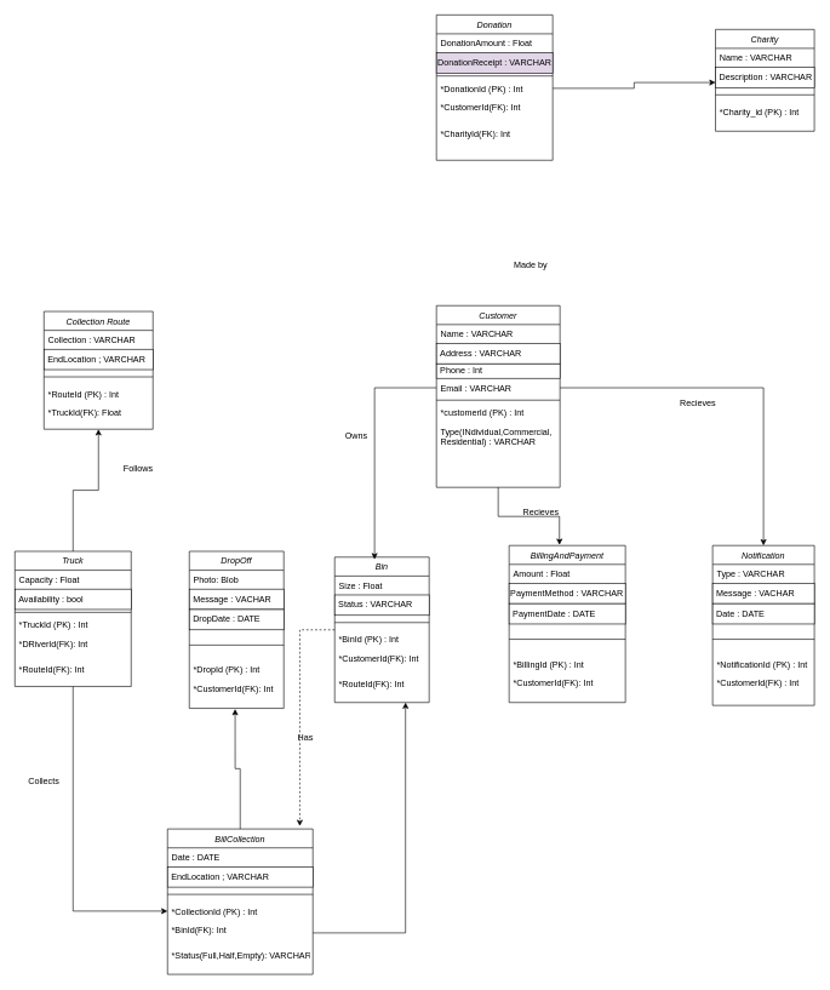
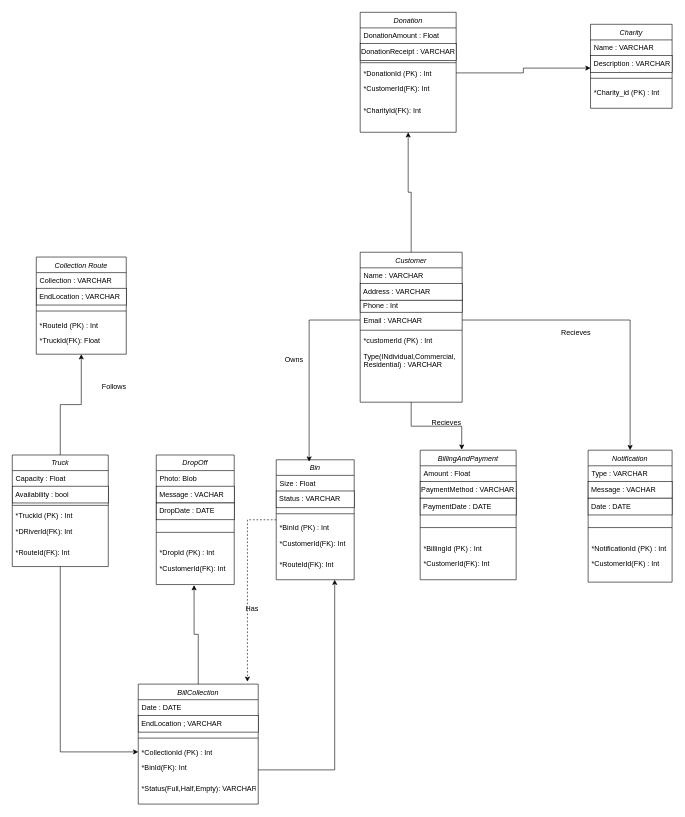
  <mxCell id="0" />
  <mxCell id="1" parent="0" />
+ <mxCell id="2" style="edgeStyle=orthogonalEdgeStyle;rounded=0;orthogonalLoop=1;jettySize=auto;html=1;entryX=0.5;entryY=1;entryDx=0;entryDy=0;" parent="1" source="3" target="11" edge="1"><mxGeometry relative="1" as="geometry" /></mxCell>
  <mxCell id="3" value="Customer" style="swimlane;fontStyle=2;align=center;verticalAlign=top;childLayout=stackLayout;horizontal=1;startSize=26;horizontalStack=0;resizeParent=1;resizeLast=0;collapsible=1;marginBottom=0;rounded=0;shadow=0;strokeWidth=1;" parent="1" vertex="1"><mxGeometry x="600" y="420" width="170" height="250" as="geometry"><mxRectangle x="324" y="240" width="160" height="26" as="alternateBounds" /></mxGeometry></mxCell>
  <mxCell id="4" value="Name : VARCHAR" style="text;align=left;verticalAlign=top;spacingLeft=4;spacingRight=4;overflow=hidden;rotatable=0;points=[[0,0.5],[1,0.5]];portConstraint=eastwest;rounded=0;shadow=0;html=0;" parent="3" vertex="1"><mxGeometry y="26" width="170" height="26" as="geometry" /></mxCell>
  <mxCell id="5" value="&amp;nbsp;Address : VARCHAR" style="rounded=0;whiteSpace=wrap;html=1;align=left;" parent="3" vertex="1"><mxGeometry y="52" width="170" height="28" as="geometry" /></mxCell>
  <mxCell id="6" value="&amp;nbsp;Phone : Int" style="rounded=0;whiteSpace=wrap;html=1;align=left;" parent="3" vertex="1"><mxGeometry y="80" width="170" height="20" as="geometry" /></mxCell>
  <mxCell id="7" value="Email : VARCHAR" style="text;align=left;verticalAlign=top;spacingLeft=4;spacingRight=4;overflow=hidden;rotatable=0;points=[[0,0.5],[1,0.5]];portConstraint=eastwest;rounded=0;shadow=0;html=0;" parent="3" vertex="1"><mxGeometry y="100" width="170" height="26" as="geometry" /></mxCell>
  <mxCell id="8" value="" style="line;html=1;strokeWidth=1;align=left;verticalAlign=middle;spacingTop=-1;spacingLeft=3;spacingRight=3;rotatable=0;labelPosition=right;points=[];portConstraint=eastwest;" parent="3" vertex="1"><mxGeometry y="126" width="170" height="8" as="geometry" /></mxCell>
  <mxCell id="9" value="*customerId (PK) : Int" style="text;align=left;verticalAlign=top;spacingLeft=4;spacingRight=4;overflow=hidden;rotatable=0;points=[[0,0.5],[1,0.5]];portConstraint=eastwest;" parent="3" vertex="1"><mxGeometry y="134" width="170" height="26" as="geometry" /></mxCell>
  <mxCell id="10" value="Type(INdividual,Commercial,&#10;Residential) : VARCHAR" style="text;align=left;verticalAlign=top;spacingLeft=4;spacingRight=4;overflow=hidden;rotatable=0;points=[[0,0.5],[1,0.5]];portConstraint=eastwest;" parent="3" vertex="1"><mxGeometry y="160" width="170" height="46" as="geometry" /></mxCell>
  <mxCell id="11" value="Donation" style="swimlane;fontStyle=2;align=center;verticalAlign=top;childLayout=stackLayout;horizontal=1;startSize=26;horizontalStack=0;resizeParent=1;resizeLast=0;collapsible=1;marginBottom=0;rounded=0;shadow=0;strokeWidth=1;" parent="1" vertex="1"><mxGeometry x="600" y="20" width="160" height="200" as="geometry"><mxRectangle x="324" y="240" width="160" height="26" as="alternateBounds" /></mxGeometry></mxCell>
  <mxCell id="12" value="DonationAmount : Float" style="text;align=left;verticalAlign=top;spacingLeft=4;spacingRight=4;overflow=hidden;rotatable=0;points=[[0,0.5],[1,0.5]];portConstraint=eastwest;rounded=0;shadow=0;html=0;" parent="11" vertex="1"><mxGeometry y="26" width="160" height="26" as="geometry" /></mxCell>
- <mxCell id="13" value="DonationReceipt : VARCHAR" style="rounded=0;whiteSpace=wrap;html=1;align=left;fillColor=#e1d5e7;" parent="11" vertex="1"><mxGeometry y="52" width="160" height="28" as="geometry" /></mxCell>
+ <mxCell id="13" value="DonationReceipt : VARCHAR" style="rounded=0;whiteSpace=wrap;html=1;align=left;" parent="11" vertex="1"><mxGeometry y="52" width="160" height="28" as="geometry" /></mxCell>
  <mxCell id="14" value="" style="line;html=1;strokeWidth=1;align=left;verticalAlign=middle;spacingTop=-1;spacingLeft=3;spacingRight=3;rotatable=0;labelPosition=right;points=[];portConstraint=eastwest;" parent="11" vertex="1"><mxGeometry y="80" width="160" height="8" as="geometry" /></mxCell>
  <mxCell id="15" value="*DonationId (PK) : Int" style="text;align=left;verticalAlign=top;spacingLeft=4;spacingRight=4;overflow=hidden;rotatable=0;points=[[0,0.5],[1,0.5]];portConstraint=eastwest;" parent="11" vertex="1"><mxGeometry y="88" width="160" height="26" as="geometry" /></mxCell>
  <mxCell id="16" value="*CustomerId(FK): Int" style="text;align=left;verticalAlign=top;spacingLeft=4;spacingRight=4;overflow=hidden;rotatable=0;points=[[0,0.5],[1,0.5]];portConstraint=eastwest;" parent="11" vertex="1"><mxGeometry y="114" width="160" height="36" as="geometry" /></mxCell>
  <mxCell id="17" value="*CharityId(FK): Int" style="text;align=left;verticalAlign=top;spacingLeft=4;spacingRight=4;overflow=hidden;rotatable=0;points=[[0,0.5],[1,0.5]];portConstraint=eastwest;" parent="11" vertex="1"><mxGeometry y="150" width="160" height="36" as="geometry" /></mxCell>
  <mxCell id="18" style="edgeStyle=orthogonalEdgeStyle;rounded=0;orthogonalLoop=1;jettySize=auto;html=1;entryX=0.5;entryY=1;entryDx=0;entryDy=0;" parent="1" source="19" target="33" edge="1"><mxGeometry relative="1" as="geometry" /></mxCell>
  <mxCell id="19" value="Truck" style="swimlane;fontStyle=2;align=center;verticalAlign=top;childLayout=stackLayout;horizontal=1;startSize=26;horizontalStack=0;resizeParent=1;resizeLast=0;collapsible=1;marginBottom=0;rounded=0;shadow=0;strokeWidth=1;" parent="1" vertex="1"><mxGeometry x="20" y="758" width="160" height="186" as="geometry"><mxRectangle x="324" y="240" width="160" height="26" as="alternateBounds" /></mxGeometry></mxCell>
  <mxCell id="20" value="Capacity : Float" style="text;align=left;verticalAlign=top;spacingLeft=4;spacingRight=4;overflow=hidden;rotatable=0;points=[[0,0.5],[1,0.5]];portConstraint=eastwest;rounded=0;shadow=0;html=0;" parent="19" vertex="1"><mxGeometry y="26" width="160" height="26" as="geometry" /></mxCell>
  <mxCell id="21" value="&amp;nbsp;Availability : bool" style="rounded=0;whiteSpace=wrap;html=1;align=left;" parent="19" vertex="1"><mxGeometry y="52" width="160" height="28" as="geometry" /></mxCell>
  <mxCell id="22" value="" style="line;html=1;strokeWidth=1;align=left;verticalAlign=middle;spacingTop=-1;spacingLeft=3;spacingRight=3;rotatable=0;labelPosition=right;points=[];portConstraint=eastwest;" parent="19" vertex="1"><mxGeometry y="80" width="160" height="8" as="geometry" /></mxCell>
  <mxCell id="23" value="*TruckId (PK) : Int" style="text;align=left;verticalAlign=top;spacingLeft=4;spacingRight=4;overflow=hidden;rotatable=0;points=[[0,0.5],[1,0.5]];portConstraint=eastwest;" parent="19" vertex="1"><mxGeometry y="88" width="160" height="26" as="geometry" /></mxCell>
  <mxCell id="24" value="*DRiverId(FK): Int" style="text;align=left;verticalAlign=top;spacingLeft=4;spacingRight=4;overflow=hidden;rotatable=0;points=[[0,0.5],[1,0.5]];portConstraint=eastwest;" parent="19" vertex="1"><mxGeometry y="114" width="160" height="36" as="geometry" /></mxCell>
  <mxCell id="25" value="*RouteId(FK): Int" style="text;align=left;verticalAlign=top;spacingLeft=4;spacingRight=4;overflow=hidden;rotatable=0;points=[[0,0.5],[1,0.5]];portConstraint=eastwest;" parent="19" vertex="1"><mxGeometry y="150" width="160" height="36" as="geometry" /></mxCell>
  <mxCell id="26" value="Bin" style="swimlane;fontStyle=2;align=center;verticalAlign=top;childLayout=stackLayout;horizontal=1;startSize=26;horizontalStack=0;resizeParent=1;resizeLast=0;collapsible=1;marginBottom=0;rounded=0;shadow=0;strokeWidth=1;" parent="1" vertex="1"><mxGeometry x="460" y="766" width="130" height="200" as="geometry"><mxRectangle x="324" y="240" width="160" height="26" as="alternateBounds" /></mxGeometry></mxCell>
  <mxCell id="27" value="Size : Float" style="text;align=left;verticalAlign=top;spacingLeft=4;spacingRight=4;overflow=hidden;rotatable=0;points=[[0,0.5],[1,0.5]];portConstraint=eastwest;rounded=0;shadow=0;html=0;" parent="26" vertex="1"><mxGeometry y="26" width="130" height="26" as="geometry" /></mxCell>
  <mxCell id="28" value="&amp;nbsp;Status : VARCHAR" style="rounded=0;whiteSpace=wrap;html=1;align=left;" parent="26" vertex="1"><mxGeometry y="52" width="130" height="28" as="geometry" /></mxCell>
  <mxCell id="29" value="" style="line;html=1;strokeWidth=1;align=left;verticalAlign=middle;spacingTop=-1;spacingLeft=3;spacingRight=3;rotatable=0;labelPosition=right;points=[];portConstraint=eastwest;" parent="26" vertex="1"><mxGeometry y="80" width="130" height="20" as="geometry" /></mxCell>
  <mxCell id="30" value="*BinId (PK) : Int" style="text;align=left;verticalAlign=top;spacingLeft=4;spacingRight=4;overflow=hidden;rotatable=0;points=[[0,0.5],[1,0.5]];portConstraint=eastwest;" parent="26" vertex="1"><mxGeometry y="100" width="130" height="26" as="geometry" /></mxCell>
  <mxCell id="31" value="*CustomerId(FK): Int" style="text;align=left;verticalAlign=top;spacingLeft=4;spacingRight=4;overflow=hidden;rotatable=0;points=[[0,0.5],[1,0.5]];portConstraint=eastwest;" parent="26" vertex="1"><mxGeometry y="126" width="130" height="36" as="geometry" /></mxCell>
  <mxCell id="32" value="*RouteId(FK): Int" style="text;align=left;verticalAlign=top;spacingLeft=4;spacingRight=4;overflow=hidden;rotatable=0;points=[[0,0.5],[1,0.5]];portConstraint=eastwest;" parent="26" vertex="1"><mxGeometry y="162" width="130" height="36" as="geometry" /></mxCell>
  <mxCell id="33" value="Collection Route" style="swimlane;fontStyle=2;align=center;verticalAlign=top;childLayout=stackLayout;horizontal=1;startSize=26;horizontalStack=0;resizeParent=1;resizeLast=0;collapsible=1;marginBottom=0;rounded=0;shadow=0;strokeWidth=1;" parent="1" vertex="1"><mxGeometry x="60" y="428" width="150" height="162" as="geometry"><mxRectangle x="324" y="240" width="160" height="26" as="alternateBounds" /></mxGeometry></mxCell>
  <mxCell id="34" value="Collection : VARCHAR" style="text;align=left;verticalAlign=top;spacingLeft=4;spacingRight=4;overflow=hidden;rotatable=0;points=[[0,0.5],[1,0.5]];portConstraint=eastwest;rounded=0;shadow=0;html=0;" parent="33" vertex="1"><mxGeometry y="26" width="150" height="26" as="geometry" /></mxCell>
  <mxCell id="35" value="&amp;nbsp;EndLocation ; VARCHAR" style="rounded=0;whiteSpace=wrap;html=1;align=left;" parent="33" vertex="1"><mxGeometry y="52" width="150" height="28" as="geometry" /></mxCell>
  <mxCell id="36" value="" style="line;html=1;strokeWidth=1;align=left;verticalAlign=middle;spacingTop=-1;spacingLeft=3;spacingRight=3;rotatable=0;labelPosition=right;points=[];portConstraint=eastwest;" parent="33" vertex="1"><mxGeometry y="80" width="150" height="20" as="geometry" /></mxCell>
  <mxCell id="37" value="*RouteId (PK) : Int" style="text;align=left;verticalAlign=top;spacingLeft=4;spacingRight=4;overflow=hidden;rotatable=0;points=[[0,0.5],[1,0.5]];portConstraint=eastwest;" parent="33" vertex="1"><mxGeometry y="100" width="150" height="26" as="geometry" /></mxCell>
  <mxCell id="38" value="*TruckId(FK): Float" style="text;align=left;verticalAlign=top;spacingLeft=4;spacingRight=4;overflow=hidden;rotatable=0;points=[[0,0.5],[1,0.5]];portConstraint=eastwest;" parent="33" vertex="1"><mxGeometry y="126" width="150" height="36" as="geometry" /></mxCell>
  <mxCell id="39" value="Charity" style="swimlane;fontStyle=2;align=center;verticalAlign=top;childLayout=stackLayout;horizontal=1;startSize=26;horizontalStack=0;resizeParent=1;resizeLast=0;collapsible=1;marginBottom=0;rounded=0;shadow=0;strokeWidth=1;" parent="1" vertex="1"><mxGeometry x="984" y="40" width="136" height="140" as="geometry"><mxRectangle x="324" y="240" width="160" height="26" as="alternateBounds" /></mxGeometry></mxCell>
  <mxCell id="40" value="Name : VARCHAR" style="text;align=left;verticalAlign=top;spacingLeft=4;spacingRight=4;overflow=hidden;rotatable=0;points=[[0,0.5],[1,0.5]];portConstraint=eastwest;rounded=0;shadow=0;html=0;" parent="39" vertex="1"><mxGeometry y="26" width="136" height="26" as="geometry" /></mxCell>
  <mxCell id="41" value="&amp;nbsp;Description : VARCHAR" style="rounded=0;whiteSpace=wrap;html=1;align=left;" parent="39" vertex="1"><mxGeometry y="52" width="136" height="28" as="geometry" /></mxCell>
  <mxCell id="42" value="" style="line;html=1;strokeWidth=1;align=left;verticalAlign=middle;spacingTop=-1;spacingLeft=3;spacingRight=3;rotatable=0;labelPosition=right;points=[];portConstraint=eastwest;" parent="39" vertex="1"><mxGeometry y="80" width="136" height="20" as="geometry" /></mxCell>
  <mxCell id="43" value="*Charity_id (PK) : Int" style="text;align=left;verticalAlign=top;spacingLeft=4;spacingRight=4;overflow=hidden;rotatable=0;points=[[0,0.5],[1,0.5]];portConstraint=eastwest;" parent="39" vertex="1"><mxGeometry y="100" width="136" height="26" as="geometry" /></mxCell>
  <mxCell id="44" value="Notification" style="swimlane;fontStyle=2;align=center;verticalAlign=top;childLayout=stackLayout;horizontal=1;startSize=26;horizontalStack=0;resizeParent=1;resizeLast=0;collapsible=1;marginBottom=0;rounded=0;shadow=0;strokeWidth=1;" parent="1" vertex="1"><mxGeometry x="980" y="750" width="140" height="220" as="geometry"><mxRectangle x="324" y="240" width="160" height="26" as="alternateBounds" /></mxGeometry></mxCell>
  <mxCell id="45" value="Type : VARCHAR" style="text;align=left;verticalAlign=top;spacingLeft=4;spacingRight=4;overflow=hidden;rotatable=0;points=[[0,0.5],[1,0.5]];portConstraint=eastwest;rounded=0;shadow=0;html=0;" parent="44" vertex="1"><mxGeometry y="26" width="140" height="26" as="geometry" /></mxCell>
  <mxCell id="46" value="&amp;nbsp;Message : VACHAR" style="rounded=0;whiteSpace=wrap;html=1;align=left;" parent="44" vertex="1"><mxGeometry y="52" width="140" height="28" as="geometry" /></mxCell>
  <mxCell id="47" value="&amp;nbsp;Date : DATE" style="rounded=0;whiteSpace=wrap;html=1;align=left;" parent="44" vertex="1"><mxGeometry y="80" width="140" height="28" as="geometry" /></mxCell>
  <mxCell id="48" value="" style="line;html=1;strokeWidth=1;align=left;verticalAlign=middle;spacingTop=-1;spacingLeft=3;spacingRight=3;rotatable=0;labelPosition=right;points=[];portConstraint=eastwest;" parent="44" vertex="1"><mxGeometry y="108" width="140" height="42" as="geometry" /></mxCell>
  <mxCell id="49" value="*NotificationId (PK) : Int" style="text;align=left;verticalAlign=top;spacingLeft=4;spacingRight=4;overflow=hidden;rotatable=0;points=[[0,0.5],[1,0.5]];portConstraint=eastwest;" parent="44" vertex="1"><mxGeometry y="150" width="140" height="26" as="geometry" /></mxCell>
  <mxCell id="50" value="*CustomerId(FK) : Int" style="text;align=left;verticalAlign=top;spacingLeft=4;spacingRight=4;overflow=hidden;rotatable=0;points=[[0,0.5],[1,0.5]];portConstraint=eastwest;" parent="44" vertex="1"><mxGeometry y="176" width="140" height="26" as="geometry" /></mxCell>
  <mxCell id="51" value="BillingAndPayment" style="swimlane;fontStyle=2;align=center;verticalAlign=top;childLayout=stackLayout;horizontal=1;startSize=26;horizontalStack=0;resizeParent=1;resizeLast=0;collapsible=1;marginBottom=0;rounded=0;shadow=0;strokeWidth=1;" parent="1" vertex="1"><mxGeometry x="700" y="750" width="160" height="216" as="geometry"><mxRectangle x="324" y="240" width="160" height="26" as="alternateBounds" /></mxGeometry></mxCell>
  <mxCell id="52" value="Amount : Float" style="text;align=left;verticalAlign=top;spacingLeft=4;spacingRight=4;overflow=hidden;rotatable=0;points=[[0,0.5],[1,0.5]];portConstraint=eastwest;rounded=0;shadow=0;html=0;" parent="51" vertex="1"><mxGeometry y="26" width="160" height="26" as="geometry" /></mxCell>
  <mxCell id="53" value="PaymentMethod : VARCHAR" style="rounded=0;whiteSpace=wrap;html=1;align=left;" parent="51" vertex="1"><mxGeometry y="52" width="160" height="28" as="geometry" /></mxCell>
  <mxCell id="54" value="&amp;nbsp;PaymentDate : DATE" style="rounded=0;whiteSpace=wrap;html=1;align=left;" parent="51" vertex="1"><mxGeometry y="80" width="160" height="28" as="geometry" /></mxCell>
  <mxCell id="55" value="" style="line;html=1;strokeWidth=1;align=left;verticalAlign=middle;spacingTop=-1;spacingLeft=3;spacingRight=3;rotatable=0;labelPosition=right;points=[];portConstraint=eastwest;" parent="51" vertex="1"><mxGeometry y="108" width="160" height="42" as="geometry" /></mxCell>
  <mxCell id="56" value="*BillingId (PK) : Int" style="text;align=left;verticalAlign=top;spacingLeft=4;spacingRight=4;overflow=hidden;rotatable=0;points=[[0,0.5],[1,0.5]];portConstraint=eastwest;" parent="51" vertex="1"><mxGeometry y="150" width="160" height="26" as="geometry" /></mxCell>
  <mxCell id="57" value="*CustomerId(FK): Int" style="text;align=left;verticalAlign=top;spacingLeft=4;spacingRight=4;overflow=hidden;rotatable=0;points=[[0,0.5],[1,0.5]];portConstraint=eastwest;" parent="51" vertex="1"><mxGeometry y="176" width="160" height="40" as="geometry" /></mxCell>
  <mxCell id="58" value="BillCollection" style="swimlane;fontStyle=2;align=center;verticalAlign=top;childLayout=stackLayout;horizontal=1;startSize=26;horizontalStack=0;resizeParent=1;resizeLast=0;collapsible=1;marginBottom=0;rounded=0;shadow=0;strokeWidth=1;" parent="1" vertex="1"><mxGeometry x="230" y="1140" width="200" height="200" as="geometry"><mxRectangle x="324" y="240" width="160" height="26" as="alternateBounds" /></mxGeometry></mxCell>
  <mxCell id="59" value="Date : DATE" style="text;align=left;verticalAlign=top;spacingLeft=4;spacingRight=4;overflow=hidden;rotatable=0;points=[[0,0.5],[1,0.5]];portConstraint=eastwest;rounded=0;shadow=0;html=0;" parent="58" vertex="1"><mxGeometry y="26" width="200" height="26" as="geometry" /></mxCell>
  <mxCell id="60" value="&amp;nbsp;EndLocation ; VARCHAR" style="rounded=0;whiteSpace=wrap;html=1;align=left;" parent="58" vertex="1"><mxGeometry y="52" width="200" height="28" as="geometry" /></mxCell>
  <mxCell id="61" value="" style="line;html=1;strokeWidth=1;align=left;verticalAlign=middle;spacingTop=-1;spacingLeft=3;spacingRight=3;rotatable=0;labelPosition=right;points=[];portConstraint=eastwest;" parent="58" vertex="1"><mxGeometry y="80" width="200" height="20" as="geometry" /></mxCell>
  <mxCell id="62" value="*CollectionId (PK) : Int" style="text;align=left;verticalAlign=top;spacingLeft=4;spacingRight=4;overflow=hidden;rotatable=0;points=[[0,0.5],[1,0.5]];portConstraint=eastwest;" parent="58" vertex="1"><mxGeometry y="100" width="200" height="26" as="geometry" /></mxCell>
  <mxCell id="63" value="*BinId(FK): Int" style="text;align=left;verticalAlign=top;spacingLeft=4;spacingRight=4;overflow=hidden;rotatable=0;points=[[0,0.5],[1,0.5]];portConstraint=eastwest;" parent="58" vertex="1"><mxGeometry y="126" width="200" height="34" as="geometry" /></mxCell>
  <mxCell id="64" value="*Status(Full,Half,Empty): VARCHAR" style="text;align=left;verticalAlign=top;spacingLeft=4;spacingRight=4;overflow=hidden;rotatable=0;points=[[0,0.5],[1,0.5]];portConstraint=eastwest;" parent="58" vertex="1"><mxGeometry y="160" width="200" height="34" as="geometry" /></mxCell>
  <mxCell id="65" value="DropOff" style="swimlane;fontStyle=2;align=center;verticalAlign=top;childLayout=stackLayout;horizontal=1;startSize=26;horizontalStack=0;resizeParent=1;resizeLast=0;collapsible=1;marginBottom=0;rounded=0;shadow=0;strokeWidth=1;" parent="1" vertex="1"><mxGeometry x="260" y="758" width="130" height="216" as="geometry"><mxRectangle x="324" y="240" width="160" height="26" as="alternateBounds" /></mxGeometry></mxCell>
  <mxCell id="66" value="Photo: Blob" style="text;align=left;verticalAlign=top;spacingLeft=4;spacingRight=4;overflow=hidden;rotatable=0;points=[[0,0.5],[1,0.5]];portConstraint=eastwest;rounded=0;shadow=0;html=0;" parent="65" vertex="1"><mxGeometry y="26" width="130" height="26" as="geometry" /></mxCell>
  <mxCell id="67" value="&amp;nbsp;Message : VACHAR" style="rounded=0;whiteSpace=wrap;html=1;align=left;" parent="65" vertex="1"><mxGeometry y="52" width="130" height="28" as="geometry" /></mxCell>
  <mxCell id="68" value="&amp;nbsp;DropDate : DATE" style="rounded=0;whiteSpace=wrap;html=1;align=left;" parent="65" vertex="1"><mxGeometry y="80" width="130" height="28" as="geometry" /></mxCell>
  <mxCell id="69" value="" style="line;html=1;strokeWidth=1;align=left;verticalAlign=middle;spacingTop=-1;spacingLeft=3;spacingRight=3;rotatable=0;labelPosition=right;points=[];portConstraint=eastwest;" parent="65" vertex="1"><mxGeometry y="108" width="130" height="42" as="geometry" /></mxCell>
  <mxCell id="70" value="*DropId (PK) : Int" style="text;align=left;verticalAlign=top;spacingLeft=4;spacingRight=4;overflow=hidden;rotatable=0;points=[[0,0.5],[1,0.5]];portConstraint=eastwest;" parent="65" vertex="1"><mxGeometry y="150" width="130" height="26" as="geometry" /></mxCell>
  <mxCell id="71" value="*CustomerId(FK): Int" style="text;align=left;verticalAlign=top;spacingLeft=4;spacingRight=4;overflow=hidden;rotatable=0;points=[[0,0.5],[1,0.5]];portConstraint=eastwest;" parent="65" vertex="1"><mxGeometry y="176" width="130" height="40" as="geometry" /></mxCell>
- <mxCell id="72" value="Made by" style="text;html=1;align=center;verticalAlign=middle;whiteSpace=wrap;rounded=0;" parent="1" vertex="1"><mxGeometry x="700" y="350" width="60" height="30" as="geometry" /></mxCell>
  <mxCell id="73" style="edgeStyle=orthogonalEdgeStyle;rounded=0;orthogonalLoop=1;jettySize=auto;html=1;entryX=0.422;entryY=0.015;entryDx=0;entryDy=0;entryPerimeter=0;" parent="1" source="7" target="26" edge="1"><mxGeometry relative="1" as="geometry" /></mxCell>
  <mxCell id="74" value="Owns" style="text;html=1;align=center;verticalAlign=middle;whiteSpace=wrap;rounded=0;" parent="1" vertex="1"><mxGeometry x="460" y="585" width="60" height="30" as="geometry" /></mxCell>
  <mxCell id="75" style="edgeStyle=orthogonalEdgeStyle;rounded=0;orthogonalLoop=1;jettySize=auto;html=1;entryX=0.433;entryY=-0.004;entryDx=0;entryDy=0;entryPerimeter=0;" parent="1" source="3" target="51" edge="1"><mxGeometry relative="1" as="geometry" /></mxCell>
  <mxCell id="76" value="Recieves" style="text;html=1;align=center;verticalAlign=middle;whiteSpace=wrap;rounded=0;" parent="1" vertex="1"><mxGeometry x="714" y="690" width="60" height="30" as="geometry" /></mxCell>
  <mxCell id="77" value="Recieves" style="text;html=1;align=center;verticalAlign=middle;whiteSpace=wrap;rounded=0;" parent="1" vertex="1"><mxGeometry x="930" y="540" width="60" height="30" as="geometry" /></mxCell>
  <mxCell id="78" style="edgeStyle=orthogonalEdgeStyle;rounded=0;orthogonalLoop=1;jettySize=auto;html=1;entryX=0;entryY=0.5;entryDx=0;entryDy=0;" parent="1" source="25" target="62" edge="1"><mxGeometry relative="1" as="geometry"><Array as="points"><mxPoint x="100" y="1253" /></Array></mxGeometry></mxCell>
- <mxCell id="79" value="Collects" style="text;html=1;align=center;verticalAlign=middle;whiteSpace=wrap;rounded=0;" parent="1" vertex="1"><mxGeometry x="30" y="1060" width="60" height="30" as="geometry" /></mxCell>
  <mxCell id="80" style="edgeStyle=orthogonalEdgeStyle;rounded=0;orthogonalLoop=1;jettySize=auto;html=1;entryX=0.485;entryY=1.025;entryDx=0;entryDy=0;entryPerimeter=0;" parent="1" source="58" target="71" edge="1"><mxGeometry relative="1" as="geometry" /></mxCell>
  <mxCell id="81" style="edgeStyle=orthogonalEdgeStyle;rounded=0;orthogonalLoop=1;jettySize=auto;html=1;entryX=0.91;entryY=-0.02;entryDx=0;entryDy=0;entryPerimeter=0;dashed=1;" parent="1" source="26" target="58" edge="1"><mxGeometry relative="1" as="geometry" /></mxCell>
  <mxCell id="82" value="Has" style="text;html=1;align=center;verticalAlign=middle;whiteSpace=wrap;rounded=0;" parent="1" vertex="1"><mxGeometry x="390" y="1000" width="60" height="30" as="geometry" /></mxCell>
  <mxCell id="83" style="edgeStyle=orthogonalEdgeStyle;rounded=0;orthogonalLoop=1;jettySize=auto;html=1;entryX=0.75;entryY=1;entryDx=0;entryDy=0;" parent="1" source="63" target="26" edge="1"><mxGeometry relative="1" as="geometry" /></mxCell>
  <mxCell id="84" style="edgeStyle=orthogonalEdgeStyle;rounded=0;orthogonalLoop=1;jettySize=auto;html=1;entryX=0;entryY=0.75;entryDx=0;entryDy=0;" parent="1" source="15" target="41" edge="1"><mxGeometry relative="1" as="geometry" /></mxCell>
  <mxCell id="85" value="Follows" style="text;html=1;align=center;verticalAlign=middle;whiteSpace=wrap;rounded=0;" parent="1" vertex="1"><mxGeometry x="160" y="630" width="60" height="30" as="geometry" /></mxCell>
  <mxCell id="86" style="edgeStyle=orthogonalEdgeStyle;rounded=0;orthogonalLoop=1;jettySize=auto;html=1;entryX=0.5;entryY=0;entryDx=0;entryDy=0;" edge="1" parent="1" source="7" target="44"><mxGeometry relative="1" as="geometry" /></mxCell>
